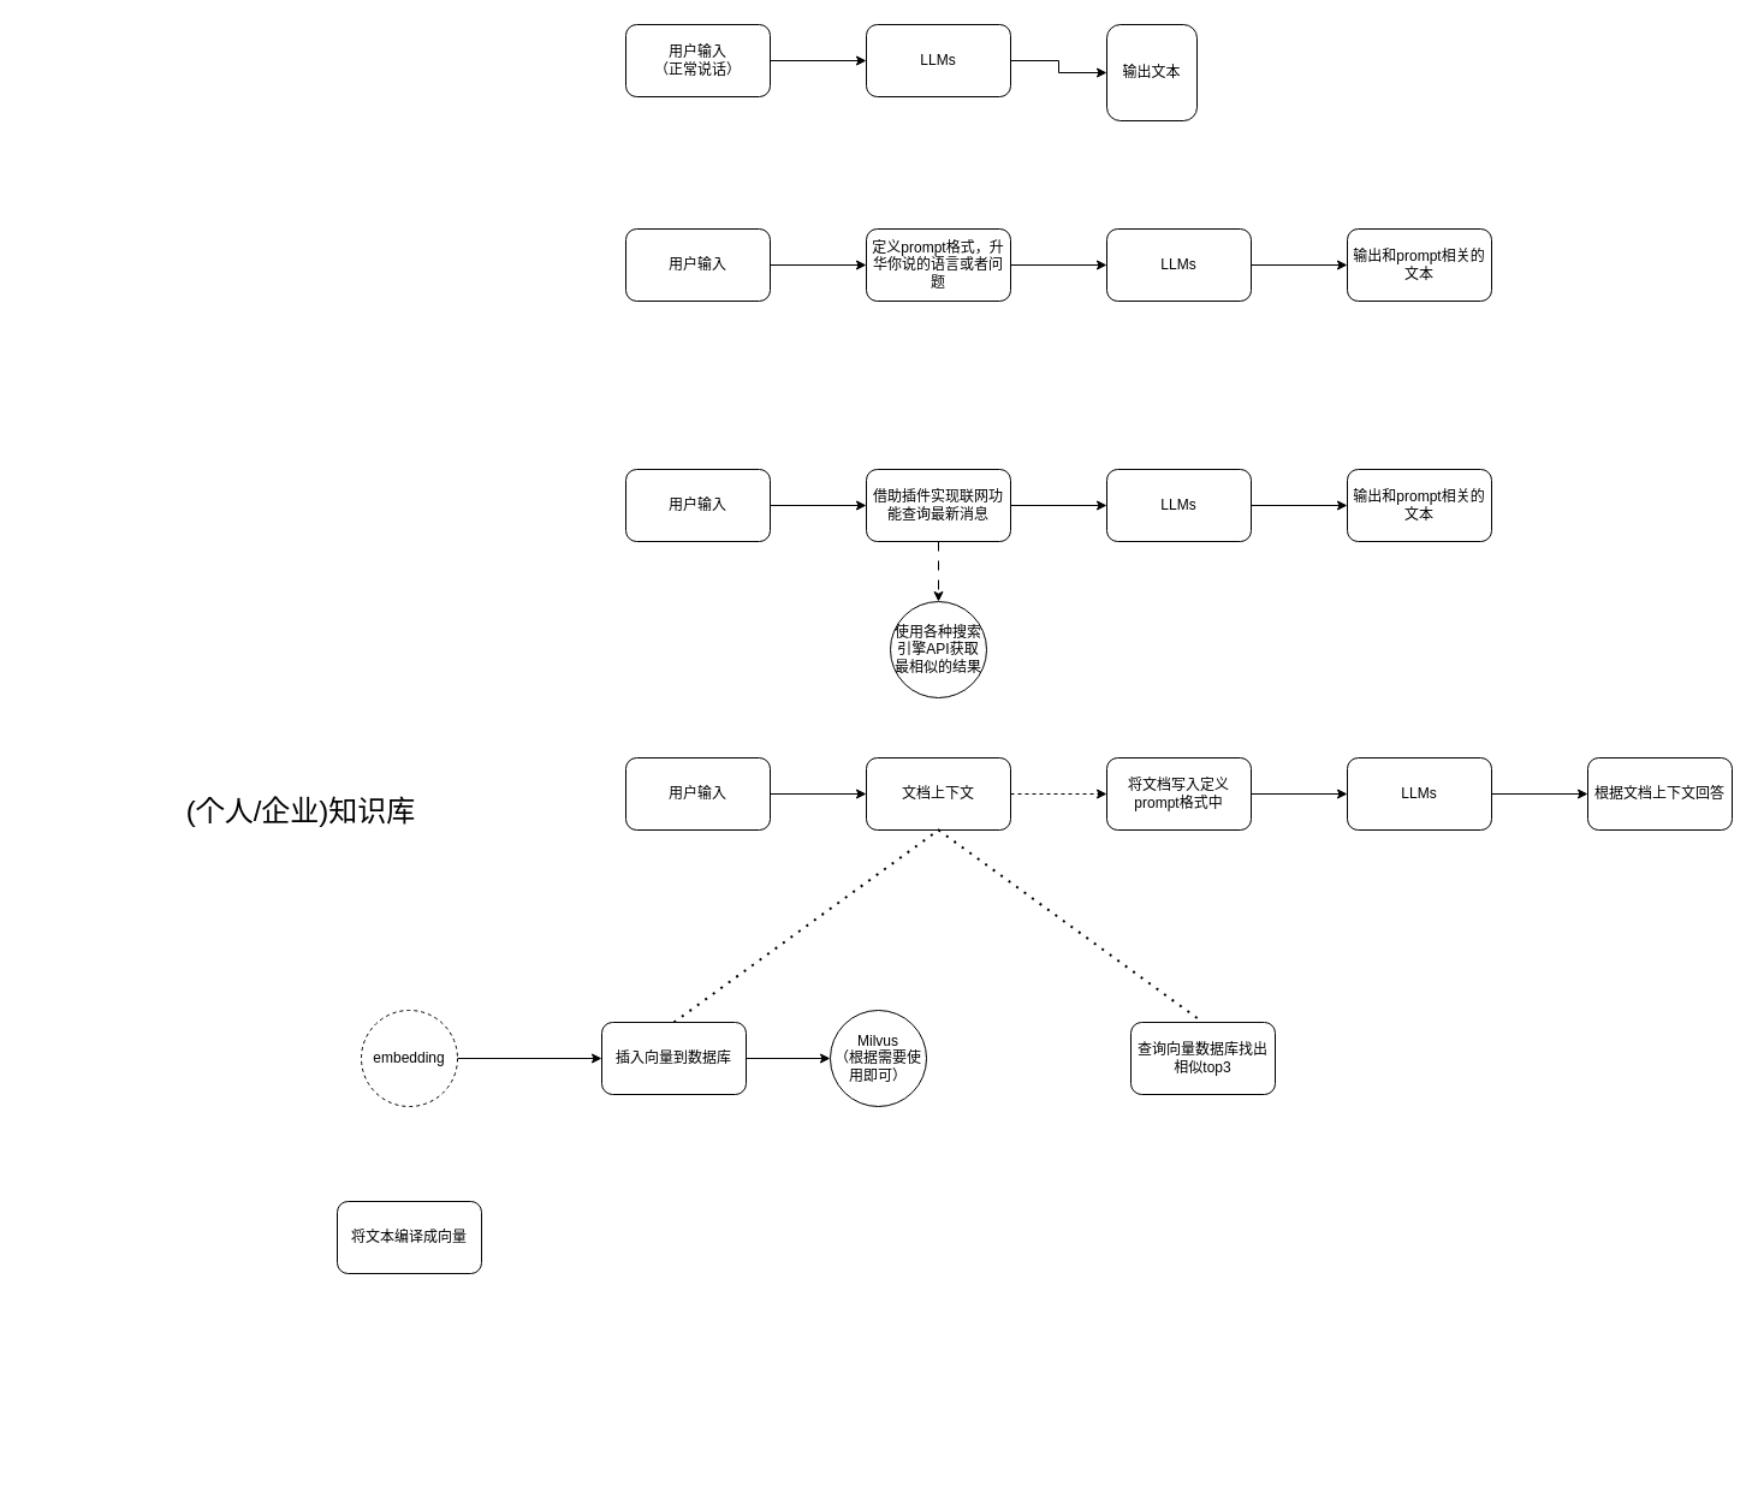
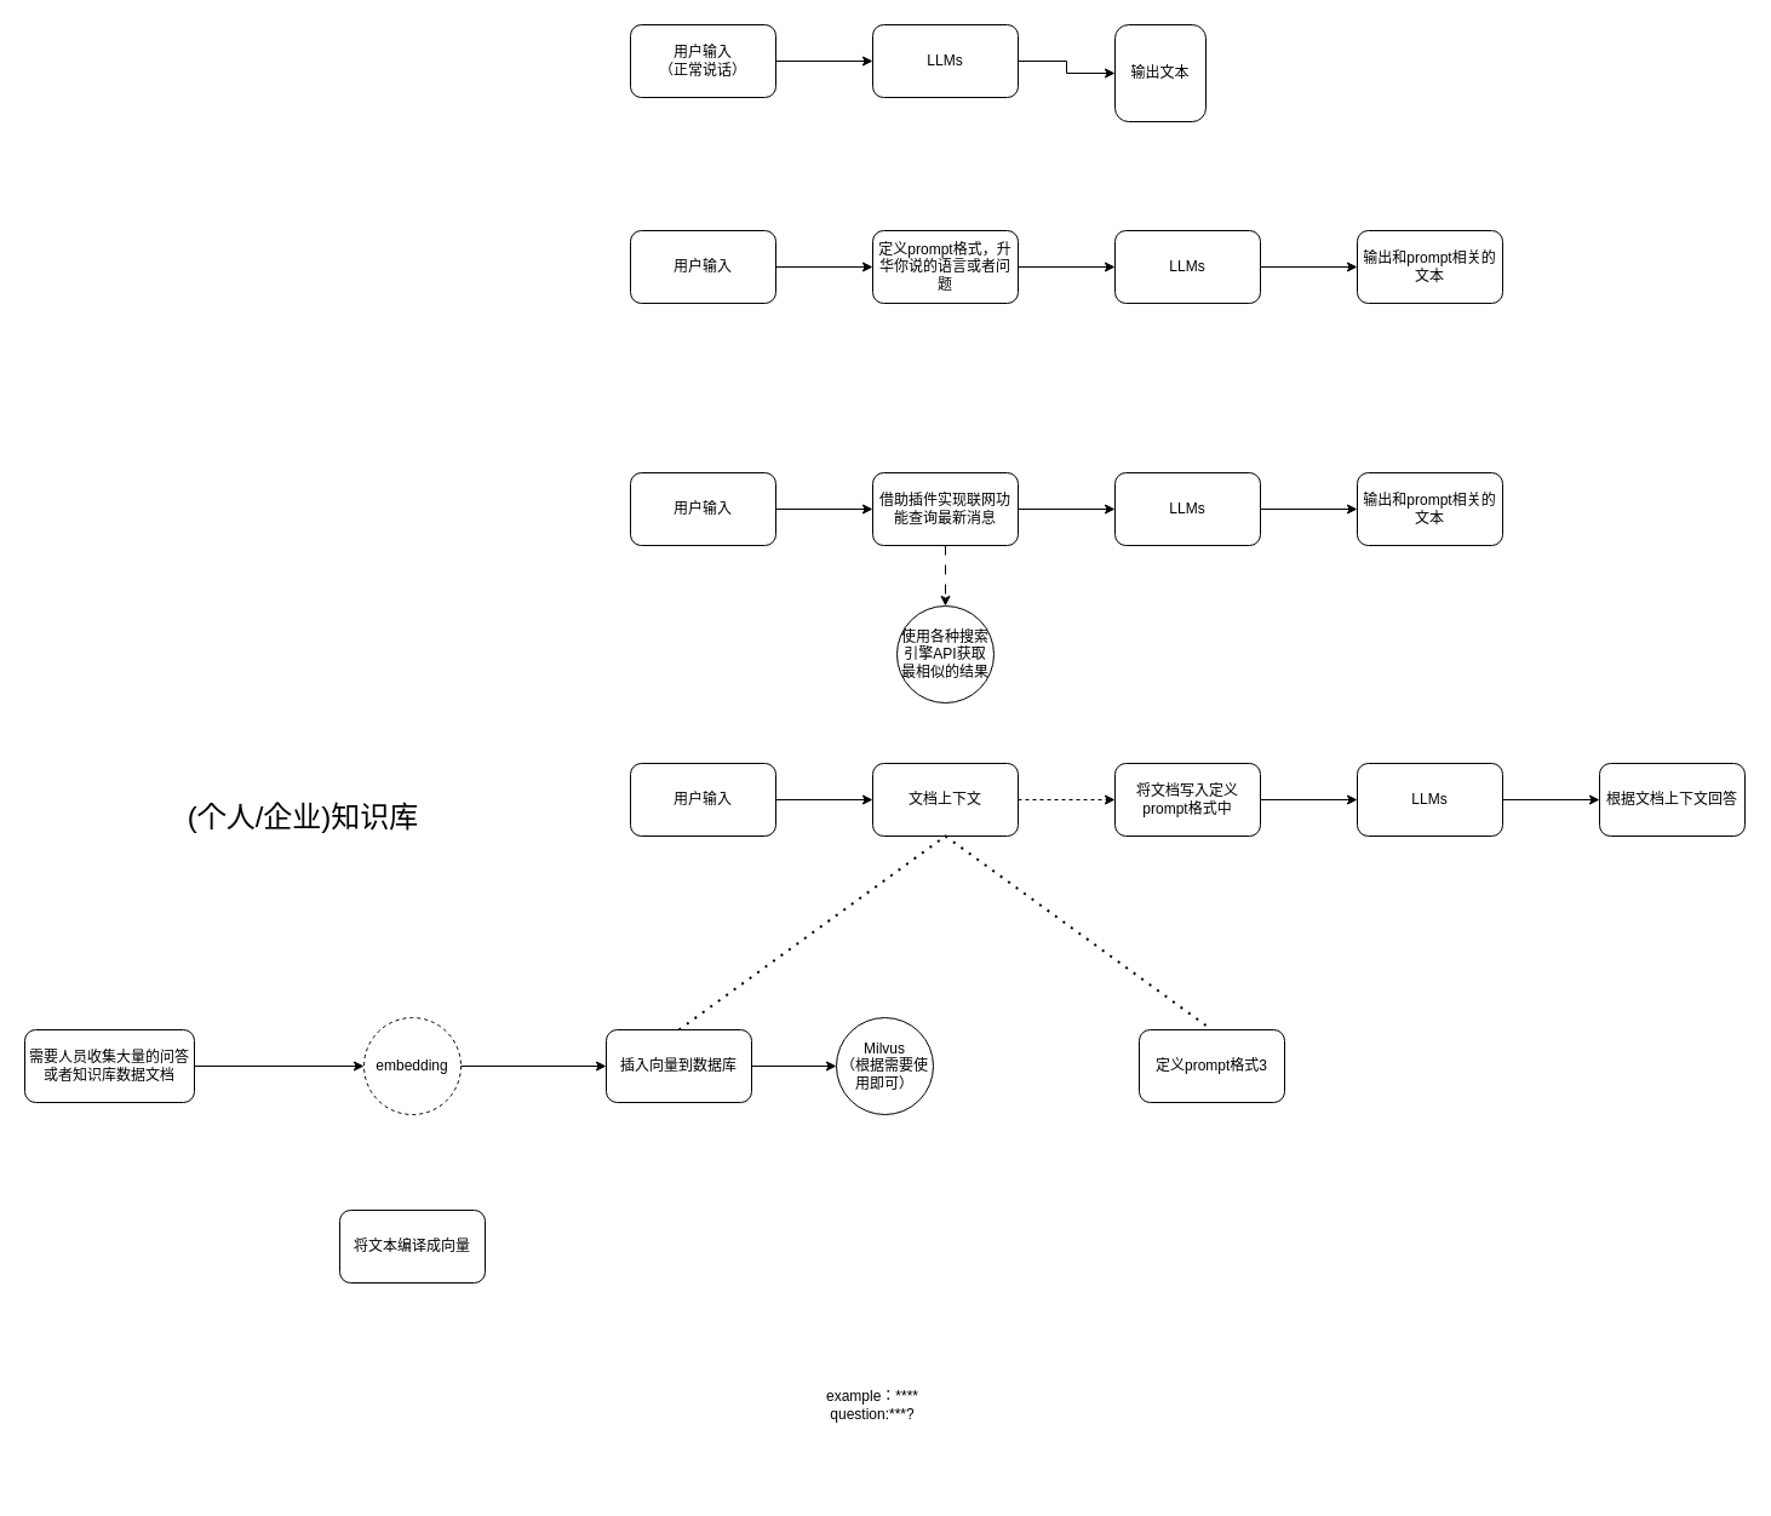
  <mxCell id="0" />
  <mxCell id="1" parent="0" />
  <mxCell id="2" value="" style="edgeStyle=orthogonalEdgeStyle;rounded=0;orthogonalLoop=1;jettySize=auto;html=1;" edge="1" parent="1" source="3" target="5"><mxGeometry relative="1" as="geometry" /></mxCell>
  <mxCell id="3" value="用户输入&lt;br&gt;（正常说话）" style="rounded=1;whiteSpace=wrap;html=1;" vertex="1" parent="1"><mxGeometry x="520" y="20" width="120" height="60" as="geometry" /></mxCell>
  <mxCell id="4" value="" style="edgeStyle=orthogonalEdgeStyle;rounded=0;orthogonalLoop=1;jettySize=auto;html=1;" edge="1" parent="1" source="5" target="6"><mxGeometry relative="1" as="geometry" /></mxCell>
  <mxCell id="5" value="LLMs" style="whiteSpace=wrap;html=1;rounded=1;" vertex="1" parent="1"><mxGeometry x="720" y="20" width="120" height="60" as="geometry" /></mxCell>
  <mxCell id="6" value="输出文本" style="whiteSpace=wrap;html=1;rounded=1;" vertex="1" parent="1"><mxGeometry x="920" y="20" width="75" height="80" as="geometry" /></mxCell>
  <mxCell id="7" value="" style="edgeStyle=orthogonalEdgeStyle;rounded=0;orthogonalLoop=1;jettySize=auto;html=1;" edge="1" parent="1" source="8" target="10"><mxGeometry relative="1" as="geometry" /></mxCell>
  <mxCell id="8" value="用户输入" style="rounded=1;whiteSpace=wrap;html=1;" vertex="1" parent="1"><mxGeometry x="520" y="190" width="120" height="60" as="geometry" /></mxCell>
  <mxCell id="9" value="" style="edgeStyle=orthogonalEdgeStyle;rounded=0;orthogonalLoop=1;jettySize=auto;html=1;" edge="1" parent="1" source="10" target="12"><mxGeometry relative="1" as="geometry" /></mxCell>
  <mxCell id="10" value="定义prompt格式，升华你说的语言或者问题" style="whiteSpace=wrap;html=1;rounded=1;" vertex="1" parent="1"><mxGeometry x="720" y="190" width="120" height="60" as="geometry" /></mxCell>
  <mxCell id="11" value="" style="edgeStyle=orthogonalEdgeStyle;rounded=0;orthogonalLoop=1;jettySize=auto;html=1;" edge="1" parent="1" source="12" target="13"><mxGeometry relative="1" as="geometry" /></mxCell>
  <mxCell id="12" value="LLMs" style="whiteSpace=wrap;html=1;rounded=1;" vertex="1" parent="1"><mxGeometry x="920" y="190" width="120" height="60" as="geometry" /></mxCell>
  <mxCell id="13" value="输出和prompt相关的文本" style="whiteSpace=wrap;html=1;rounded=1;" vertex="1" parent="1"><mxGeometry x="1120" y="190" width="120" height="60" as="geometry" /></mxCell>
  <mxCell id="14" value="" style="edgeStyle=orthogonalEdgeStyle;rounded=0;orthogonalLoop=1;jettySize=auto;html=1;" edge="1" parent="1" source="15" target="17"><mxGeometry relative="1" as="geometry" /></mxCell>
  <mxCell id="15" value="用户输入" style="rounded=1;whiteSpace=wrap;html=1;" vertex="1" parent="1"><mxGeometry x="520" y="630" width="120" height="60" as="geometry" /></mxCell>
  <mxCell id="16" value="" style="edgeStyle=orthogonalEdgeStyle;rounded=0;orthogonalLoop=1;jettySize=auto;html=1;dashed=1;" edge="1" parent="1" source="17" target="20"><mxGeometry relative="1" as="geometry" /></mxCell>
  <mxCell id="17" value="文档上下文" style="whiteSpace=wrap;html=1;rounded=1;" vertex="1" parent="1"><mxGeometry x="720" y="630" width="120" height="60" as="geometry" /></mxCell>
  <mxCell id="18" value="&lt;font style=&quot;font-size: 24px;&quot;&gt;(个人/企业)知识库&lt;/font&gt;" style="text;html=1;strokeColor=none;fillColor=none;align=center;verticalAlign=middle;whiteSpace=wrap;rounded=0;" vertex="1" parent="1"><mxGeometry x="110" y="620" width="280" height="110" as="geometry" /></mxCell>
  <mxCell id="19" value="" style="edgeStyle=orthogonalEdgeStyle;rounded=0;orthogonalLoop=1;jettySize=auto;html=1;" edge="1" parent="1" source="20" target="22"><mxGeometry relative="1" as="geometry" /></mxCell>
  <mxCell id="20" value="将文档写入定义prompt格式中" style="whiteSpace=wrap;html=1;rounded=1;" vertex="1" parent="1"><mxGeometry x="920" y="630" width="120" height="60" as="geometry" /></mxCell>
  <mxCell id="21" value="" style="edgeStyle=orthogonalEdgeStyle;rounded=0;orthogonalLoop=1;jettySize=auto;html=1;" edge="1" parent="1" source="22" target="23"><mxGeometry relative="1" as="geometry" /></mxCell>
  <mxCell id="22" value="LLMs" style="whiteSpace=wrap;html=1;rounded=1;" vertex="1" parent="1"><mxGeometry x="1120" y="630" width="120" height="60" as="geometry" /></mxCell>
  <mxCell id="23" value="根据文档上下文回答" style="whiteSpace=wrap;html=1;rounded=1;" vertex="1" parent="1"><mxGeometry x="1320" y="630" width="120" height="60" as="geometry" /></mxCell>
  <mxCell id="24" value="" style="endArrow=none;dashed=1;html=1;dashPattern=1 3;strokeWidth=2;rounded=0;entryX=0.5;entryY=0;entryDx=0;entryDy=0;exitX=0.5;exitY=0;exitDx=0;exitDy=0;" edge="1" parent="1" source="26" target="27"><mxGeometry width="50" height="50" relative="1" as="geometry"><mxPoint x="570" y="830" as="sourcePoint" /><mxPoint x="1000" y="830" as="targetPoint" /><Array as="points"><mxPoint x="780" y="690" /></Array></mxGeometry></mxCell>
  <mxCell id="25" style="edgeStyle=orthogonalEdgeStyle;rounded=0;orthogonalLoop=1;jettySize=auto;html=1;exitX=1;exitY=0.5;exitDx=0;exitDy=0;entryX=0;entryY=0.5;entryDx=0;entryDy=0;" edge="1" parent="1" source="26" target="28"><mxGeometry relative="1" as="geometry" /></mxCell>
  <mxCell id="26" value="插入向量到数据库" style="rounded=1;whiteSpace=wrap;html=1;" vertex="1" parent="1"><mxGeometry x="500" y="850" width="120" height="60" as="geometry" /></mxCell>
- <mxCell id="27" value="查询向量数据库找出相似top3" style="rounded=1;whiteSpace=wrap;html=1;" vertex="1" parent="1"><mxGeometry x="940" y="850" width="120" height="60" as="geometry" /></mxCell>
+ <mxCell id="27" value="定义prompt格式3" style="rounded=1;whiteSpace=wrap;html=1;" vertex="1" parent="1"><mxGeometry x="940" y="850" width="120" height="60" as="geometry" /></mxCell>
  <mxCell id="28" value="Milvus&lt;br&gt;（根据需要使用即可）" style="ellipse;whiteSpace=wrap;html=1;aspect=fixed;" vertex="1" parent="1"><mxGeometry x="690" y="840" width="80" height="80" as="geometry" /></mxCell>
  <mxCell id="29" value="将文本编译成向量" style="rounded=1;whiteSpace=wrap;html=1;" vertex="1" parent="1"><mxGeometry x="280" y="999" width="120" height="60" as="geometry" /></mxCell>
+ <mxCell id="30" value="" style="edgeStyle=orthogonalEdgeStyle;rounded=0;orthogonalLoop=1;jettySize=auto;html=1;" edge="1" parent="1" source="31" target="33"><mxGeometry relative="1" as="geometry" /></mxCell>
+ <mxCell id="31" value="需要人员收集大量的问答或者知识库数据文档" style="rounded=1;whiteSpace=wrap;html=1;" vertex="1" parent="1"><mxGeometry x="20" y="850" width="140" height="60" as="geometry" /></mxCell>
  <mxCell id="32" style="edgeStyle=orthogonalEdgeStyle;rounded=0;orthogonalLoop=1;jettySize=auto;html=1;exitX=1;exitY=0.5;exitDx=0;exitDy=0;" edge="1" parent="1" source="33" target="26"><mxGeometry relative="1" as="geometry" /></mxCell>
  <mxCell id="33" value="embedding" style="ellipse;whiteSpace=wrap;html=1;rounded=1;dashed=1;" vertex="1" parent="1"><mxGeometry x="300" y="840" width="80" height="80" as="geometry" /></mxCell>
  <mxCell id="34" value="" style="edgeStyle=orthogonalEdgeStyle;rounded=0;orthogonalLoop=1;jettySize=auto;html=1;" edge="1" parent="1" source="35" target="38"><mxGeometry relative="1" as="geometry" /></mxCell>
  <mxCell id="35" value="用户输入" style="rounded=1;whiteSpace=wrap;html=1;" vertex="1" parent="1"><mxGeometry x="520" y="390" width="120" height="60" as="geometry" /></mxCell>
  <mxCell id="36" value="" style="edgeStyle=orthogonalEdgeStyle;rounded=0;orthogonalLoop=1;jettySize=auto;html=1;" edge="1" parent="1" source="38" target="40"><mxGeometry relative="1" as="geometry" /></mxCell>
  <mxCell id="37" value="" style="edgeStyle=orthogonalEdgeStyle;rounded=0;orthogonalLoop=1;jettySize=auto;html=1;dashed=1;dashPattern=8 8;" edge="1" parent="1" source="38" target="42"><mxGeometry relative="1" as="geometry" /></mxCell>
  <mxCell id="38" value="借助插件实现联网功能查询最新消息" style="whiteSpace=wrap;html=1;rounded=1;" vertex="1" parent="1"><mxGeometry x="720" y="390" width="120" height="60" as="geometry" /></mxCell>
  <mxCell id="39" value="" style="edgeStyle=orthogonalEdgeStyle;rounded=0;orthogonalLoop=1;jettySize=auto;html=1;" edge="1" parent="1" source="40" target="41"><mxGeometry relative="1" as="geometry" /></mxCell>
  <mxCell id="40" value="LLMs" style="whiteSpace=wrap;html=1;rounded=1;" vertex="1" parent="1"><mxGeometry x="920" y="390" width="120" height="60" as="geometry" /></mxCell>
  <mxCell id="41" value="输出和prompt相关的文本" style="whiteSpace=wrap;html=1;rounded=1;" vertex="1" parent="1"><mxGeometry x="1120" y="390" width="120" height="60" as="geometry" /></mxCell>
  <mxCell id="42" value="使用各种搜索引擎API获取最相似的结果" style="ellipse;whiteSpace=wrap;html=1;rounded=1;" vertex="1" parent="1"><mxGeometry x="740" y="500" width="80" height="80" as="geometry" /></mxCell>
+ <mxCell id="43" value="example：****&lt;br&gt;question:***?&lt;br&gt;" style="text;html=1;strokeColor=none;fillColor=none;align=center;verticalAlign=middle;whiteSpace=wrap;rounded=0;" vertex="1" parent="1"><mxGeometry x="560" y="1090" width="320" height="140" as="geometry" /></mxCell>
